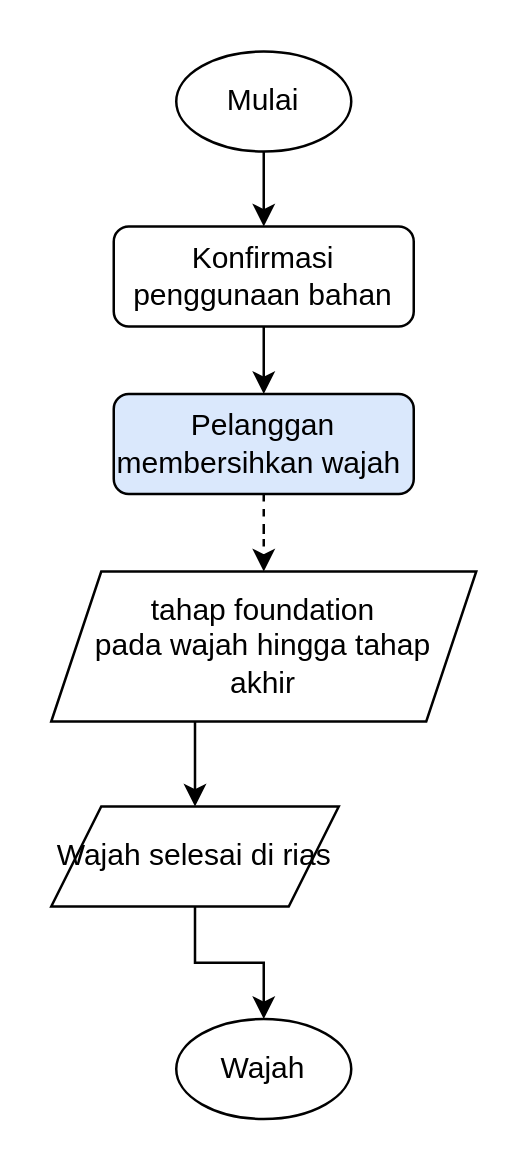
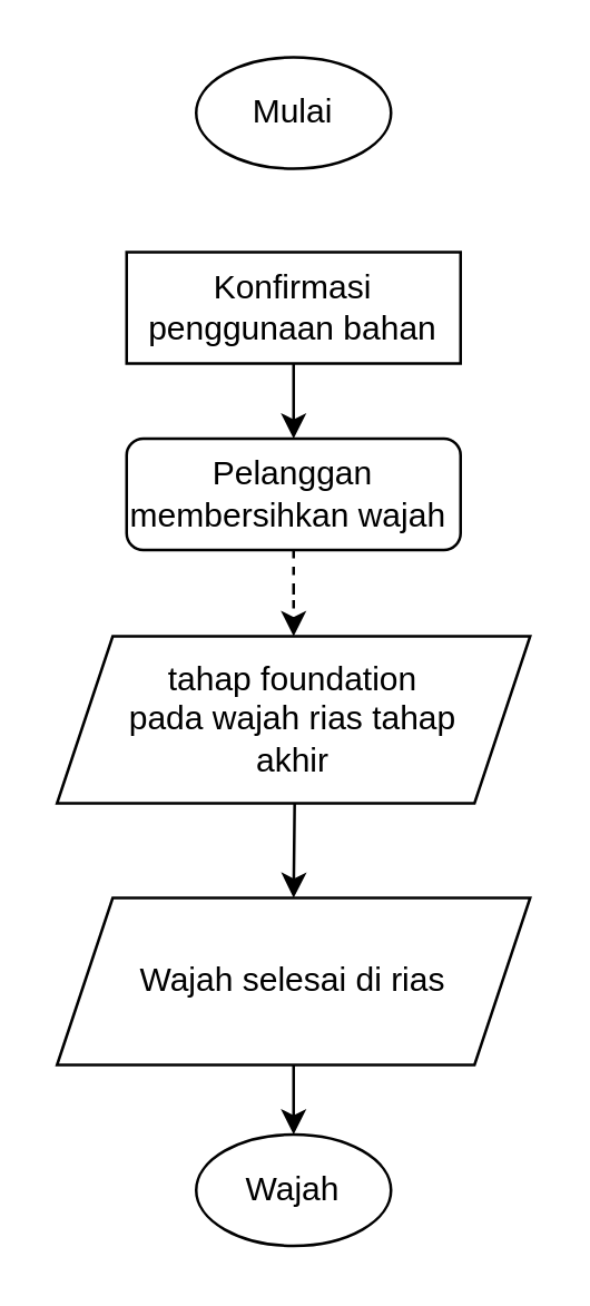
  <mxCell id="0" />
  <mxCell id="1" parent="0" />
  <mxCell id="2" value="" style="edgeStyle=orthogonalEdgeStyle;rounded=0;orthogonalLoop=1;jettySize=auto;html=1;" edge="1" parent="1" source="3" target="11"><mxGeometry relative="1" as="geometry" /></mxCell>
- <mxCell id="3" value="Konfirmasi penggunaan bahan" style="rounded=1;whiteSpace=wrap;html=1;fontSize=12;glass=0;strokeWidth=1;shadow=0;" parent="1" vertex="1"><mxGeometry x="45" y="90" width="120" height="40" as="geometry" /></mxCell>
- <mxCell id="4" value="" style="edgeStyle=orthogonalEdgeStyle;rounded=0;orthogonalLoop=1;jettySize=auto;html=1;" edge="1" parent="1" source="5" target="3"><mxGeometry relative="1" as="geometry" /></mxCell>
+ <mxCell id="3" value="Konfirmasi penggunaan bahan" style="whiteSpace=wrap;html=1;fontSize=12;glass=0;strokeWidth=1;shadow=0;rounded=0;" parent="1" vertex="1"><mxGeometry x="45" y="90" width="120" height="40" as="geometry" /></mxCell>
  <mxCell id="5" value="Mulai" style="ellipse;whiteSpace=wrap;html=1;" vertex="1" parent="1"><mxGeometry x="70" y="20" width="70" height="40" as="geometry" /></mxCell>
  <mxCell id="6" value="" style="edgeStyle=orthogonalEdgeStyle;rounded=0;orthogonalLoop=1;jettySize=auto;html=1;" edge="1" parent="1" target="8"><mxGeometry relative="1" as="geometry"><mxPoint x="105" y="230" as="sourcePoint" /></mxGeometry></mxCell>
  <mxCell id="7" value="" style="edgeStyle=orthogonalEdgeStyle;rounded=0;orthogonalLoop=1;jettySize=auto;html=1;" edge="1" parent="1" source="8" target="9"><mxGeometry relative="1" as="geometry" /></mxCell>
- <mxCell id="8" value="Wajah selesai di rias" style="shape=parallelogram;perimeter=parallelogramPerimeter;whiteSpace=wrap;html=1;fixedSize=1;" vertex="1" parent="1"><mxGeometry x="20" y="322" width="115" height="40" as="geometry" /></mxCell>
+ <mxCell id="8" value="Wajah selesai di rias" style="shape=parallelogram;perimeter=parallelogramPerimeter;whiteSpace=wrap;html=1;fixedSize=1;" vertex="1" parent="1"><mxGeometry x="20" y="322" width="170" height="60" as="geometry" /></mxCell>
  <mxCell id="9" value="Wajah" style="ellipse;whiteSpace=wrap;html=1;" vertex="1" parent="1"><mxGeometry x="70" y="407" width="70" height="40" as="geometry" /></mxCell>
  <mxCell id="10" value="" style="edgeStyle=orthogonalEdgeStyle;rounded=0;orthogonalLoop=1;jettySize=auto;html=1;dashed=1;" edge="1" parent="1" source="11" target="12"><mxGeometry relative="1" as="geometry" /></mxCell>
- <mxCell id="11" value="Pelanggan membersihkan wajah&amp;nbsp;" style="rounded=1;whiteSpace=wrap;html=1;fontSize=12;glass=0;strokeWidth=1;shadow=0;fillColor=#dae8fc;" vertex="1" parent="1"><mxGeometry x="45" y="157" width="120" height="40" as="geometry" /></mxCell>
- <mxCell id="12" value="tahap foundation&lt;br&gt;pada wajah hingga tahap&lt;br&gt;akhir" style="shape=parallelogram;perimeter=parallelogramPerimeter;whiteSpace=wrap;html=1;fixedSize=1;" vertex="1" parent="1"><mxGeometry x="20" y="228" width="170" height="60" as="geometry" /></mxCell>
+ <mxCell id="11" value="Pelanggan membersihkan wajah&amp;nbsp;" style="rounded=1;whiteSpace=wrap;html=1;fontSize=12;glass=0;strokeWidth=1;shadow=0;" vertex="1" parent="1"><mxGeometry x="45" y="157" width="120" height="40" as="geometry" /></mxCell>
+ <mxCell id="12" value="tahap foundation&lt;br&gt;pada wajah rias tahap&lt;br&gt;akhir" style="shape=parallelogram;perimeter=parallelogramPerimeter;whiteSpace=wrap;html=1;fixedSize=1;" vertex="1" parent="1"><mxGeometry x="20" y="228" width="170" height="60" as="geometry" /></mxCell>
